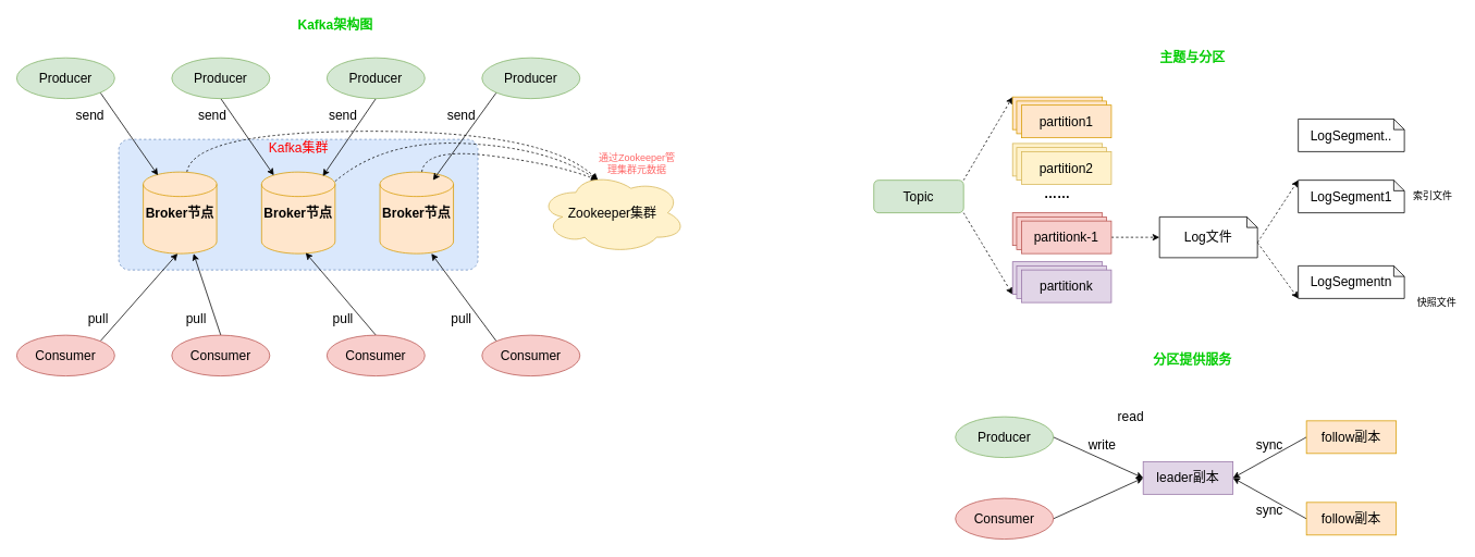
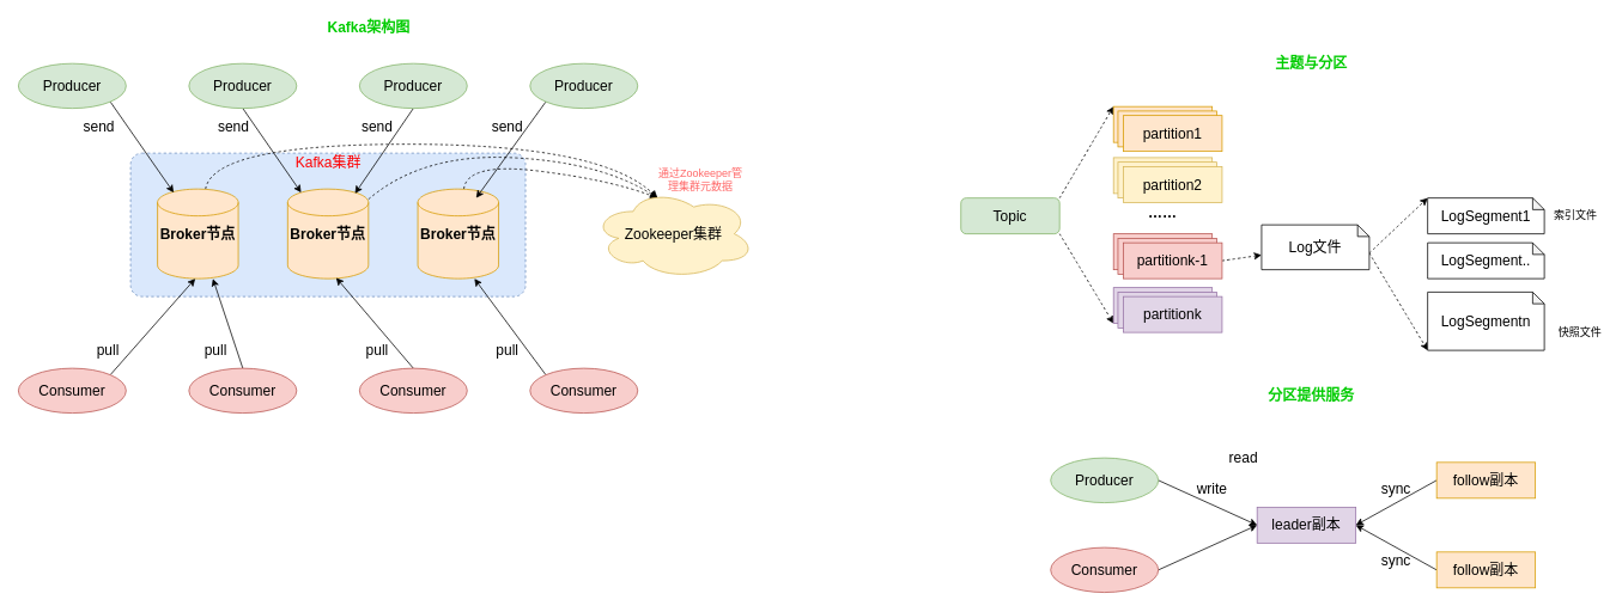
  <mxCell id="0" />
  <mxCell id="1" parent="0" />
  <mxCell id="2" value="Kafka架构图" style="text;html=1;align=center;verticalAlign=middle;resizable=0;points=[];autosize=1;fontSize=16;fontStyle=1;fontColor=#00CC00;" parent="1" vertex="1"><mxGeometry x="355" y="20" width="110" height="20" as="geometry" /></mxCell>
  <mxCell id="3" value="" style="rounded=1;whiteSpace=wrap;html=1;fontSize=16;dashed=1;arcSize=8;fillColor=#dae8fc;strokeColor=#6c8ebf;" parent="1" vertex="1"><mxGeometry x="145" y="170" width="440" height="160" as="geometry" /></mxCell>
  <mxCell id="4" style="edgeStyle=none;orthogonalLoop=1;jettySize=auto;html=1;entryX=0.4;entryY=0.1;entryDx=0;entryDy=0;entryPerimeter=0;dashed=1;fontSize=16;fontColor=#000000;curved=1;" parent="1" source="5" target="26" edge="1"><mxGeometry relative="1" as="geometry"><Array as="points"><mxPoint x="237" y="160" /><mxPoint x="670" y="160" /></Array></mxGeometry></mxCell>
  <mxCell id="5" value="Broker节点" style="shape=cylinder2;whiteSpace=wrap;html=1;boundedLbl=1;backgroundOutline=1;size=15;fontSize=16;fillColor=#ffe6cc;strokeColor=#d79b00;fontStyle=1" parent="1" vertex="1"><mxGeometry x="175" y="210" width="90" height="100" as="geometry" /></mxCell>
  <mxCell id="6" style="edgeStyle=none;curved=1;orthogonalLoop=1;jettySize=auto;html=1;entryX=0.4;entryY=0.1;entryDx=0;entryDy=0;entryPerimeter=0;dashed=1;fontSize=16;fontColor=#000000;" parent="1" source="7" target="26" edge="1"><mxGeometry relative="1" as="geometry"><Array as="points"><mxPoint x="470" y="170" /><mxPoint x="670" y="180" /></Array></mxGeometry></mxCell>
  <mxCell id="7" value="Broker节点" style="shape=cylinder2;whiteSpace=wrap;html=1;boundedLbl=1;backgroundOutline=1;size=15;fontSize=16;fillColor=#ffe6cc;strokeColor=#d79b00;fontStyle=1" parent="1" vertex="1"><mxGeometry x="320" y="210" width="90" height="100" as="geometry" /></mxCell>
  <mxCell id="8" style="edgeStyle=none;curved=1;orthogonalLoop=1;jettySize=auto;html=1;entryX=0.4;entryY=0.1;entryDx=0;entryDy=0;entryPerimeter=0;dashed=1;fontSize=16;fontColor=#000000;" parent="1" source="9" target="26" edge="1"><mxGeometry relative="1" as="geometry"><Array as="points"><mxPoint x="520" y="180" /><mxPoint x="680" y="200" /></Array></mxGeometry></mxCell>
  <mxCell id="9" value="Broker节点" style="shape=cylinder2;whiteSpace=wrap;html=1;boundedLbl=1;backgroundOutline=1;size=15;fontSize=16;fillColor=#ffe6cc;strokeColor=#d79b00;fontStyle=1" parent="1" vertex="1"><mxGeometry x="465" y="210" width="90" height="100" as="geometry" /></mxCell>
  <mxCell id="10" style="rounded=0;orthogonalLoop=1;jettySize=auto;html=1;exitX=1;exitY=1;exitDx=0;exitDy=0;fontSize=16;fontColor=#000000;entryX=0.2;entryY=0.04;entryDx=0;entryDy=0;entryPerimeter=0;" parent="1" source="11" target="5" edge="1"><mxGeometry relative="1" as="geometry" /></mxCell>
  <mxCell id="11" value="Producer" style="ellipse;whiteSpace=wrap;html=1;fontSize=16;fillColor=#d5e8d4;strokeColor=#82b366;" parent="1" vertex="1"><mxGeometry x="20" y="70" width="120" height="50" as="geometry" /></mxCell>
  <mxCell id="12" style="edgeStyle=none;rounded=0;orthogonalLoop=1;jettySize=auto;html=1;exitX=0.5;exitY=1;exitDx=0;exitDy=0;entryX=0.167;entryY=0.04;entryDx=0;entryDy=0;entryPerimeter=0;fontSize=16;fontColor=#000000;" parent="1" source="13" target="7" edge="1"><mxGeometry relative="1" as="geometry" /></mxCell>
  <mxCell id="13" value="Producer" style="ellipse;whiteSpace=wrap;html=1;fontSize=16;fillColor=#d5e8d4;strokeColor=#82b366;" parent="1" vertex="1"><mxGeometry x="210" y="70" width="120" height="50" as="geometry" /></mxCell>
  <mxCell id="14" style="edgeStyle=none;rounded=0;orthogonalLoop=1;jettySize=auto;html=1;exitX=0.5;exitY=1;exitDx=0;exitDy=0;entryX=0.833;entryY=0.05;entryDx=0;entryDy=0;entryPerimeter=0;fontSize=16;fontColor=#000000;" parent="1" source="15" target="7" edge="1"><mxGeometry relative="1" as="geometry" /></mxCell>
  <mxCell id="15" value="Producer" style="ellipse;whiteSpace=wrap;html=1;fontSize=16;fillColor=#d5e8d4;strokeColor=#82b366;" parent="1" vertex="1"><mxGeometry x="400" y="70" width="120" height="50" as="geometry" /></mxCell>
  <mxCell id="16" style="edgeStyle=none;rounded=0;orthogonalLoop=1;jettySize=auto;html=1;exitX=0;exitY=1;exitDx=0;exitDy=0;fontSize=16;fontColor=#000000;" parent="1" source="17" edge="1"><mxGeometry relative="1" as="geometry"><mxPoint x="530" y="220" as="targetPoint" /></mxGeometry></mxCell>
  <mxCell id="17" value="Producer" style="ellipse;whiteSpace=wrap;html=1;fontSize=16;fillColor=#d5e8d4;strokeColor=#82b366;" parent="1" vertex="1"><mxGeometry x="590" y="70" width="120" height="50" as="geometry" /></mxCell>
  <mxCell id="18" style="edgeStyle=none;rounded=0;orthogonalLoop=1;jettySize=auto;html=1;exitX=1;exitY=0;exitDx=0;exitDy=0;entryX=0.467;entryY=1;entryDx=0;entryDy=0;entryPerimeter=0;fontSize=16;fontColor=#000000;" parent="1" source="19" target="5" edge="1"><mxGeometry relative="1" as="geometry" /></mxCell>
  <mxCell id="19" value="Consumer" style="ellipse;whiteSpace=wrap;html=1;fontSize=16;fillColor=#f8cecc;strokeColor=#b85450;" parent="1" vertex="1"><mxGeometry x="20" y="410" width="120" height="50" as="geometry" /></mxCell>
  <mxCell id="20" style="edgeStyle=none;rounded=0;orthogonalLoop=1;jettySize=auto;html=1;exitX=0.5;exitY=0;exitDx=0;exitDy=0;fontSize=16;fontColor=#000000;" parent="1" source="21" target="5" edge="1"><mxGeometry relative="1" as="geometry" /></mxCell>
  <mxCell id="21" value="Consumer" style="ellipse;whiteSpace=wrap;html=1;fontSize=16;fillColor=#f8cecc;strokeColor=#b85450;" parent="1" vertex="1"><mxGeometry x="210" y="410" width="120" height="50" as="geometry" /></mxCell>
  <mxCell id="22" style="edgeStyle=none;rounded=0;orthogonalLoop=1;jettySize=auto;html=1;exitX=0.5;exitY=0;exitDx=0;exitDy=0;entryX=0.6;entryY=0.99;entryDx=0;entryDy=0;entryPerimeter=0;fontSize=16;fontColor=#000000;" parent="1" source="23" target="7" edge="1"><mxGeometry relative="1" as="geometry" /></mxCell>
  <mxCell id="23" value="Consumer" style="ellipse;whiteSpace=wrap;html=1;fontSize=16;fillColor=#f8cecc;strokeColor=#b85450;" parent="1" vertex="1"><mxGeometry x="400" y="410" width="120" height="50" as="geometry" /></mxCell>
  <mxCell id="24" style="edgeStyle=none;rounded=0;orthogonalLoop=1;jettySize=auto;html=1;exitX=0;exitY=0;exitDx=0;exitDy=0;entryX=0.7;entryY=1;entryDx=0;entryDy=0;entryPerimeter=0;fontSize=16;fontColor=#000000;" parent="1" source="25" target="9" edge="1"><mxGeometry relative="1" as="geometry" /></mxCell>
  <mxCell id="25" value="Consumer" style="ellipse;whiteSpace=wrap;html=1;fontSize=16;fillColor=#f8cecc;strokeColor=#b85450;" parent="1" vertex="1"><mxGeometry x="590" y="410" width="120" height="50" as="geometry" /></mxCell>
  <mxCell id="26" value="Zookeeper集群" style="ellipse;shape=cloud;whiteSpace=wrap;html=1;fontSize=16;fillColor=#fff2cc;strokeColor=#d6b656;" parent="1" vertex="1"><mxGeometry x="660" y="210" width="180" height="100" as="geometry" /></mxCell>
  <mxCell id="27" value="Kafka集群" style="text;html=1;strokeColor=none;fillColor=none;align=center;verticalAlign=middle;whiteSpace=wrap;rounded=0;fontSize=16;fontColor=#FF0000;" parent="1" vertex="1"><mxGeometry x="322.5" y="170" width="85" height="20" as="geometry" /></mxCell>
  <mxCell id="28" value="send" style="text;html=1;strokeColor=none;fillColor=none;align=center;verticalAlign=middle;whiteSpace=wrap;rounded=0;fontSize=16;fontColor=#000000;" parent="1" vertex="1"><mxGeometry x="90" y="130" width="40" height="20" as="geometry" /></mxCell>
  <mxCell id="29" value="send" style="text;html=1;strokeColor=none;fillColor=none;align=center;verticalAlign=middle;whiteSpace=wrap;rounded=0;fontSize=16;fontColor=#000000;" parent="1" vertex="1"><mxGeometry x="240" y="130" width="40" height="20" as="geometry" /></mxCell>
  <mxCell id="30" value="send" style="text;html=1;strokeColor=none;fillColor=none;align=center;verticalAlign=middle;whiteSpace=wrap;rounded=0;fontSize=16;fontColor=#000000;" parent="1" vertex="1"><mxGeometry x="400" y="130" width="40" height="20" as="geometry" /></mxCell>
  <mxCell id="31" value="send" style="text;html=1;strokeColor=none;fillColor=none;align=center;verticalAlign=middle;whiteSpace=wrap;rounded=0;fontSize=16;fontColor=#000000;" parent="1" vertex="1"><mxGeometry x="545" y="130" width="40" height="20" as="geometry" /></mxCell>
  <mxCell id="32" value="pull" style="text;html=1;strokeColor=none;fillColor=none;align=center;verticalAlign=middle;whiteSpace=wrap;rounded=0;fontSize=16;fontColor=#000000;" parent="1" vertex="1"><mxGeometry x="100" y="380" width="40" height="20" as="geometry" /></mxCell>
  <mxCell id="33" value="pull" style="text;html=1;strokeColor=none;fillColor=none;align=center;verticalAlign=middle;whiteSpace=wrap;rounded=0;fontSize=16;fontColor=#000000;" parent="1" vertex="1"><mxGeometry x="220" y="380" width="40" height="20" as="geometry" /></mxCell>
  <mxCell id="34" value="pull" style="text;html=1;strokeColor=none;fillColor=none;align=center;verticalAlign=middle;whiteSpace=wrap;rounded=0;fontSize=16;fontColor=#000000;" parent="1" vertex="1"><mxGeometry x="400" y="380" width="40" height="20" as="geometry" /></mxCell>
  <mxCell id="35" value="pull" style="text;html=1;strokeColor=none;fillColor=none;align=center;verticalAlign=middle;whiteSpace=wrap;rounded=0;fontSize=16;fontColor=#000000;" parent="1" vertex="1"><mxGeometry x="545" y="380" width="40" height="20" as="geometry" /></mxCell>
  <mxCell id="36" value="通过Zookeeper管理集群元数据" style="text;html=1;strokeColor=none;fillColor=none;align=center;verticalAlign=middle;whiteSpace=wrap;rounded=0;fontSize=12;fontColor=#FF6666;" parent="1" vertex="1"><mxGeometry x="730" y="180" width="100" height="40" as="geometry" /></mxCell>
  <mxCell id="37" value="主题与分区" style="text;html=1;align=center;verticalAlign=middle;resizable=0;points=[];autosize=1;fontSize=16;fontStyle=1;fontColor=#00CC00;" parent="1" vertex="1"><mxGeometry x="1410" y="60" width="100" height="20" as="geometry" /></mxCell>
  <mxCell id="38" style="edgeStyle=none;curved=1;orthogonalLoop=1;jettySize=auto;html=1;exitX=1;exitY=0;exitDx=0;exitDy=0;entryX=0;entryY=0;entryDx=0;entryDy=0;dashed=1;fontSize=16;fontColor=#000000;" parent="1" source="40" target="41" edge="1"><mxGeometry relative="1" as="geometry" /></mxCell>
  <mxCell id="39" style="edgeStyle=none;curved=1;orthogonalLoop=1;jettySize=auto;html=1;exitX=1;exitY=1;exitDx=0;exitDy=0;entryX=0;entryY=1;entryDx=0;entryDy=0;dashed=1;fontSize=16;fontColor=#000000;" parent="1" source="40" target="51" edge="1"><mxGeometry relative="1" as="geometry" /></mxCell>
  <mxCell id="40" value="Topic" style="whiteSpace=wrap;html=1;fontSize=16;fillColor=#d5e8d4;strokeColor=#82b366;rounded=1;" parent="1" vertex="1"><mxGeometry x="1070" y="220" width="110" height="40" as="geometry" /></mxCell>
  <mxCell id="41" value="partition" style="rounded=0;whiteSpace=wrap;html=1;fontSize=16;fillColor=#ffe6cc;strokeColor=#d79b00;" parent="1" vertex="1"><mxGeometry x="1240" y="118" width="110" height="40" as="geometry" /></mxCell>
  <mxCell id="42" value="partition" style="rounded=0;whiteSpace=wrap;html=1;fontSize=16;fillColor=#ffe6cc;strokeColor=#d79b00;" parent="1" vertex="1"><mxGeometry x="1245" y="123" width="110" height="40" as="geometry" /></mxCell>
  <mxCell id="43" value="partition1" style="rounded=0;whiteSpace=wrap;html=1;fontSize=16;fillColor=#ffe6cc;strokeColor=#d79b00;" parent="1" vertex="1"><mxGeometry x="1251" y="128" width="110" height="40" as="geometry" /></mxCell>
  <mxCell id="44" value="partition" style="rounded=0;whiteSpace=wrap;html=1;fontSize=16;fillColor=#fff2cc;strokeColor=#d6b656;" parent="1" vertex="1"><mxGeometry x="1240" y="175" width="110" height="40" as="geometry" /></mxCell>
  <mxCell id="45" value="partition" style="rounded=0;whiteSpace=wrap;html=1;fontSize=16;fillColor=#fff2cc;strokeColor=#d6b656;" parent="1" vertex="1"><mxGeometry x="1245" y="180" width="110" height="40" as="geometry" /></mxCell>
  <mxCell id="46" value="partition2" style="rounded=0;whiteSpace=wrap;html=1;fontSize=16;fillColor=#fff2cc;strokeColor=#d6b656;" parent="1" vertex="1"><mxGeometry x="1251" y="185" width="110" height="40" as="geometry" /></mxCell>
  <mxCell id="47" value="partition" style="rounded=0;whiteSpace=wrap;html=1;fontSize=16;fillColor=#f8cecc;strokeColor=#b85450;" parent="1" vertex="1"><mxGeometry x="1240" y="260" width="110" height="40" as="geometry" /></mxCell>
  <mxCell id="48" value="partition" style="rounded=0;whiteSpace=wrap;html=1;fontSize=16;fillColor=#f8cecc;strokeColor=#b85450;" parent="1" vertex="1"><mxGeometry x="1245" y="265" width="110" height="40" as="geometry" /></mxCell>
  <mxCell id="49" style="edgeStyle=none;curved=1;orthogonalLoop=1;jettySize=auto;html=1;exitX=1;exitY=0.5;exitDx=0;exitDy=0;dashed=1;fontSize=16;fontColor=#000000;" parent="1" source="50" target="57" edge="1"><mxGeometry relative="1" as="geometry" /></mxCell>
  <mxCell id="50" value="partitionk-1" style="rounded=0;whiteSpace=wrap;html=1;fontSize=16;fillColor=#f8cecc;strokeColor=#b85450;" parent="1" vertex="1"><mxGeometry x="1251" y="270" width="110" height="40" as="geometry" /></mxCell>
  <mxCell id="51" value="partition" style="rounded=0;whiteSpace=wrap;html=1;fontSize=16;fillColor=#e1d5e7;strokeColor=#9673a6;" parent="1" vertex="1"><mxGeometry x="1240" y="320" width="110" height="40" as="geometry" /></mxCell>
  <mxCell id="52" value="partition" style="rounded=0;whiteSpace=wrap;html=1;fontSize=16;fillColor=#e1d5e7;strokeColor=#9673a6;" parent="1" vertex="1"><mxGeometry x="1245" y="325" width="110" height="40" as="geometry" /></mxCell>
  <mxCell id="53" value="partitionk" style="rounded=0;whiteSpace=wrap;html=1;fontSize=16;fillColor=#e1d5e7;strokeColor=#9673a6;" parent="1" vertex="1"><mxGeometry x="1251" y="330" width="110" height="40" as="geometry" /></mxCell>
  <mxCell id="54" value="……" style="text;html=1;strokeColor=none;fillColor=none;align=center;verticalAlign=middle;whiteSpace=wrap;rounded=0;fontSize=16;fontStyle=1" parent="1" vertex="1"><mxGeometry x="1275" y="226" width="40" height="20" as="geometry" /></mxCell>
  <mxCell id="55" style="edgeStyle=none;curved=1;orthogonalLoop=1;jettySize=auto;html=1;exitX=0;exitY=0;exitDx=120;exitDy=31.5;exitPerimeter=0;entryX=0;entryY=0;entryDx=0;entryDy=0;entryPerimeter=0;dashed=1;fontSize=16;fontColor=#000000;" parent="1" source="57" target="58" edge="1"><mxGeometry relative="1" as="geometry" /></mxCell>
  <mxCell id="56" style="edgeStyle=none;curved=1;orthogonalLoop=1;jettySize=auto;html=1;exitX=0;exitY=0;exitDx=120;exitDy=31.5;exitPerimeter=0;entryX=0;entryY=1;entryDx=0;entryDy=0;entryPerimeter=0;dashed=1;fontSize=16;fontColor=#000000;" parent="1" source="57" target="60" edge="1"><mxGeometry relative="1" as="geometry" /></mxCell>
- <mxCell id="57" value="Log文件" style="shape=note;whiteSpace=wrap;html=1;backgroundOutline=1;darkOpacity=0.05;fontSize=16;fontColor=#000000;size=13;" parent="1" vertex="1"><mxGeometry x="1420" y="265" width="120" height="50" as="geometry" /></mxCell>
+ <mxCell id="57" value="Log文件" style="shape=note;whiteSpace=wrap;html=1;backgroundOutline=1;darkOpacity=0.05;fontSize=16;fontColor=#000000;size=13;" parent="1" vertex="1"><mxGeometry x="1405" y="250" width="120" height="50" as="geometry" /></mxCell>
  <mxCell id="58" value="LogSegment1" style="shape=note;whiteSpace=wrap;html=1;backgroundOutline=1;darkOpacity=0.05;fontSize=16;fontColor=#000000;size=13;" parent="1" vertex="1"><mxGeometry x="1590" y="220" width="130" height="40" as="geometry" /></mxCell>
- <mxCell id="59" value="LogSegment.." style="shape=note;whiteSpace=wrap;html=1;backgroundOutline=1;darkOpacity=0.05;fontSize=16;fontColor=#000000;size=13;" parent="1" vertex="1"><mxGeometry x="1590" y="145" width="130" height="40" as="geometry" /></mxCell>
- <mxCell id="60" value="LogSegmentn" style="shape=note;whiteSpace=wrap;html=1;backgroundOutline=1;darkOpacity=0.05;fontSize=16;fontColor=#000000;size=13;" parent="1" vertex="1"><mxGeometry x="1590" y="325" width="130" height="40" as="geometry" /></mxCell>
+ <mxCell id="59" value="LogSegment.." style="shape=note;whiteSpace=wrap;html=1;backgroundOutline=1;darkOpacity=0.05;fontSize=16;fontColor=#000000;size=13;" parent="1" vertex="1"><mxGeometry x="1590" y="270" width="130" height="40" as="geometry" /></mxCell>
+ <mxCell id="60" value="LogSegmentn" style="shape=note;whiteSpace=wrap;html=1;backgroundOutline=1;darkOpacity=0.05;fontSize=16;fontColor=#000000;size=13;" parent="1" vertex="1"><mxGeometry x="1590" y="325" width="130" height="65" as="geometry" /></mxCell>
  <mxCell id="61" value="索引文件" style="text;html=1;strokeColor=none;fillColor=none;align=center;verticalAlign=middle;whiteSpace=wrap;rounded=0;fontSize=12;fontColor=#000000;" parent="1" vertex="1"><mxGeometry x="1730" y="230" width="50" height="20" as="geometry" /></mxCell>
  <mxCell id="62" value="快照文件" style="text;html=1;strokeColor=none;fillColor=none;align=center;verticalAlign=middle;whiteSpace=wrap;rounded=0;fontSize=12;fontColor=#000000;" parent="1" vertex="1"><mxGeometry x="1735" y="360" width="50" height="20" as="geometry" /></mxCell>
  <mxCell id="63" style="edgeStyle=none;rounded=0;orthogonalLoop=1;jettySize=auto;html=1;exitX=0;exitY=0.5;exitDx=0;exitDy=0;entryX=1;entryY=0.5;entryDx=0;entryDy=0;" edge="1" parent="1" source="64" target="67"><mxGeometry relative="1" as="geometry" /></mxCell>
  <mxCell id="64" value="follow副本" style="rounded=0;whiteSpace=wrap;html=1;fontSize=16;fillColor=#ffe6cc;strokeColor=#d79b00;" vertex="1" parent="1"><mxGeometry x="1600" y="515" width="110" height="40" as="geometry" /></mxCell>
  <mxCell id="65" style="edgeStyle=none;rounded=0;orthogonalLoop=1;jettySize=auto;html=1;exitX=0;exitY=0.5;exitDx=0;exitDy=0;" edge="1" parent="1" source="66"><mxGeometry relative="1" as="geometry"><mxPoint x="1510" y="585" as="targetPoint" /></mxGeometry></mxCell>
  <mxCell id="66" value="follow副本" style="rounded=0;whiteSpace=wrap;html=1;fontSize=16;fillColor=#ffe6cc;strokeColor=#d79b00;" vertex="1" parent="1"><mxGeometry x="1600" y="615" width="110" height="40" as="geometry" /></mxCell>
  <mxCell id="67" value="leader副本" style="rounded=0;whiteSpace=wrap;html=1;fontSize=16;fillColor=#e1d5e7;strokeColor=#9673a6;" vertex="1" parent="1"><mxGeometry x="1400" y="565" width="110" height="40" as="geometry" /></mxCell>
  <mxCell id="68" value="分区提供服务" style="text;html=1;align=center;verticalAlign=middle;resizable=0;points=[];autosize=1;fontSize=16;fontStyle=1;fontColor=#00CC00;" vertex="1" parent="1"><mxGeometry x="1405" y="430" width="110" height="20" as="geometry" /></mxCell>
  <mxCell id="69" style="rounded=0;orthogonalLoop=1;jettySize=auto;html=1;exitX=1;exitY=0.5;exitDx=0;exitDy=0;entryX=0;entryY=0.5;entryDx=0;entryDy=0;" edge="1" parent="1" source="70" target="67"><mxGeometry relative="1" as="geometry" /></mxCell>
  <mxCell id="70" value="Producer" style="ellipse;whiteSpace=wrap;html=1;fontSize=16;fillColor=#d5e8d4;strokeColor=#82b366;" vertex="1" parent="1"><mxGeometry x="1170" y="510" width="120" height="50" as="geometry" /></mxCell>
  <mxCell id="71" style="edgeStyle=none;rounded=0;orthogonalLoop=1;jettySize=auto;html=1;exitX=1;exitY=0.5;exitDx=0;exitDy=0;entryX=0;entryY=0.5;entryDx=0;entryDy=0;" edge="1" parent="1" source="72" target="67"><mxGeometry relative="1" as="geometry" /></mxCell>
  <mxCell id="72" value="Consumer" style="ellipse;whiteSpace=wrap;html=1;fontSize=16;fillColor=#f8cecc;strokeColor=#b85450;" vertex="1" parent="1"><mxGeometry x="1170" y="610" width="120" height="50" as="geometry" /></mxCell>
  <mxCell id="73" value="write" style="text;html=1;strokeColor=none;fillColor=none;align=center;verticalAlign=middle;whiteSpace=wrap;rounded=0;fontSize=16;fontColor=#000000;" vertex="1" parent="1"><mxGeometry x="1330" y="535" width="40" height="20" as="geometry" /></mxCell>
  <mxCell id="74" value="read" style="text;html=1;strokeColor=none;fillColor=none;align=center;verticalAlign=middle;whiteSpace=wrap;rounded=0;fontSize=16;fontColor=#000000;" vertex="1" parent="1"><mxGeometry x="1365" y="500" width="40" height="20" as="geometry" /></mxCell>
  <mxCell id="75" value="sync" style="text;html=1;strokeColor=none;fillColor=none;align=center;verticalAlign=middle;whiteSpace=wrap;rounded=0;fontSize=16;fontColor=#000000;" vertex="1" parent="1"><mxGeometry x="1535" y="535" width="40" height="20" as="geometry" /></mxCell>
  <mxCell id="76" value="sync" style="text;html=1;strokeColor=none;fillColor=none;align=center;verticalAlign=middle;whiteSpace=wrap;rounded=0;fontSize=16;fontColor=#000000;" vertex="1" parent="1"><mxGeometry x="1535" y="615" width="40" height="20" as="geometry" /></mxCell>
